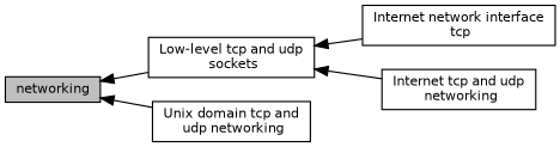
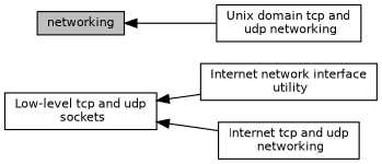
  digraph {
    rankdir=LR
    node [color=black fillcolor=white fontname=Helvetica fontsize=10 shape=box style=filled]
    edge [dir=back fontname=Helvetica fontsize=10 labelfontname=Helvetica labelfontsize=10 shape=plaintext style=solid]
    n1 [height=0.2 label="Low-level tcp and udp\l sockets" width=0.4]
-   n2 [height=0.2 label="Internet network interface\l tcp" width=0.4]
+   n2 [height=0.2 label="Internet network interface\l utility" width=0.4]
    n3 [height=0.2 label="Internet tcp and udp\l networking" width=0.4]
    n4 [height=0.2 label="Unix domain tcp and\l udp networking" width=0.4]
    n5 [fillcolor=grey75 fontcolor=black height=0.2 label=networking width=0.4]
    n1 -> n2
    n1 -> n3
-   n5 -> n1
    n5 -> n4
  }
